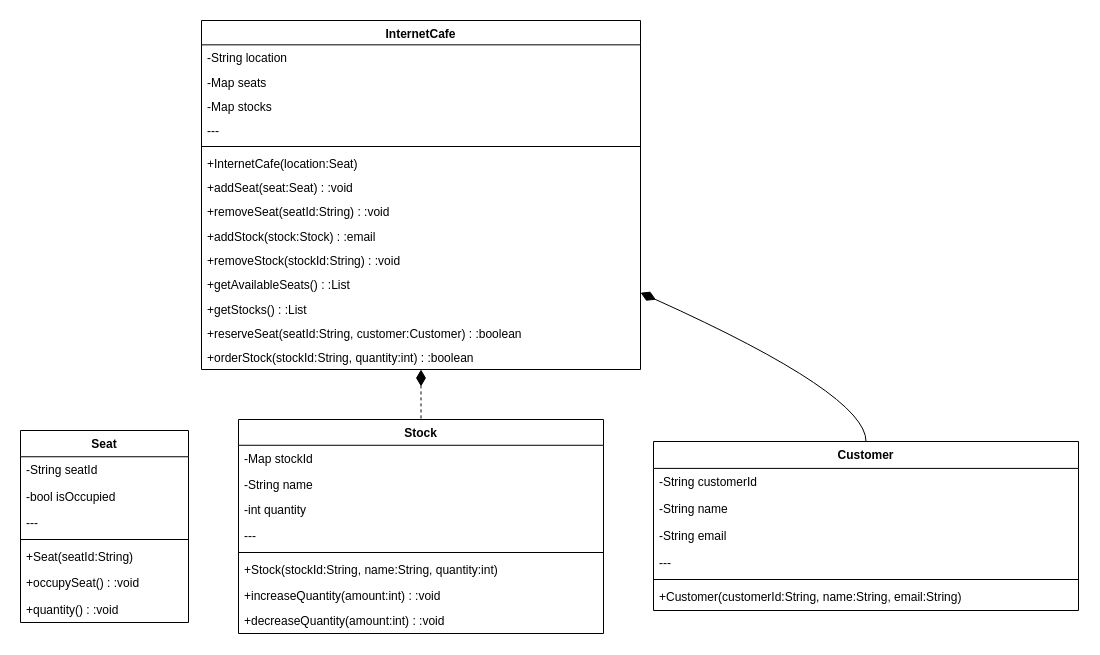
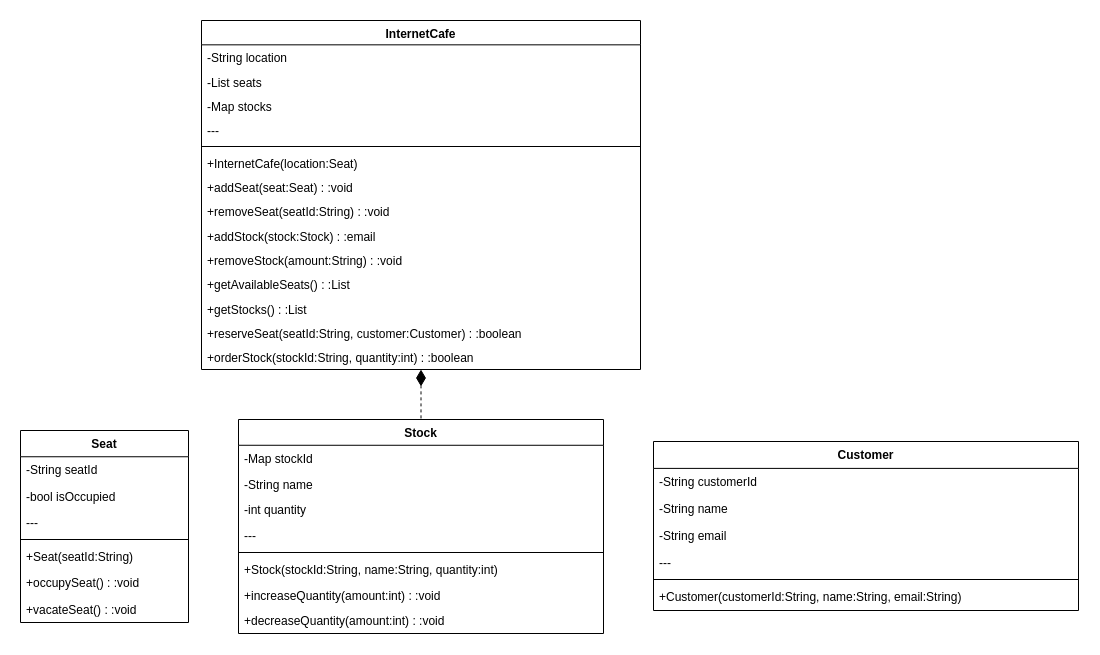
  <mxCell id="0" />
  <mxCell id="1" parent="0" />
  <mxCell id="2" value="InternetCafe" style="swimlane;fontStyle=1;align=center;verticalAlign=top;childLayout=stackLayout;horizontal=1;startSize=24.329;horizontalStack=0;resizeParent=1;resizeParentMax=0;resizeLast=0;collapsible=0;marginBottom=0;" vertex="1" parent="1"><mxGeometry x="201" y="20" width="439" height="349" as="geometry" /></mxCell>
  <mxCell id="3" value="-String location" style="text;strokeColor=none;fillColor=none;align=left;verticalAlign=top;spacingLeft=4;spacingRight=4;overflow=hidden;rotatable=0;points=[[0,0.5],[1,0.5]];portConstraint=eastwest;" vertex="1" parent="2"><mxGeometry y="24" width="439" height="24" as="geometry" /></mxCell>
- <mxCell id="4" value="-Map seats" style="text;strokeColor=none;fillColor=none;align=left;verticalAlign=top;spacingLeft=4;spacingRight=4;overflow=hidden;rotatable=0;points=[[0,0.5],[1,0.5]];portConstraint=eastwest;" vertex="1" parent="2"><mxGeometry y="49" width="439" height="24" as="geometry" /></mxCell>
+ <mxCell id="4" value="-List seats" style="text;strokeColor=none;fillColor=none;align=left;verticalAlign=top;spacingLeft=4;spacingRight=4;overflow=hidden;rotatable=0;points=[[0,0.5],[1,0.5]];portConstraint=eastwest;" vertex="1" parent="2"><mxGeometry y="49" width="439" height="24" as="geometry" /></mxCell>
  <mxCell id="5" value="-Map stocks" style="text;strokeColor=none;fillColor=none;align=left;verticalAlign=top;spacingLeft=4;spacingRight=4;overflow=hidden;rotatable=0;points=[[0,0.5],[1,0.5]];portConstraint=eastwest;" vertex="1" parent="2"><mxGeometry y="73" width="439" height="24" as="geometry" /></mxCell>
  <mxCell id="6" value="---" style="text;strokeColor=none;fillColor=none;align=left;verticalAlign=top;spacingLeft=4;spacingRight=4;overflow=hidden;rotatable=0;points=[[0,0.5],[1,0.5]];portConstraint=eastwest;" vertex="1" parent="2"><mxGeometry y="97" width="439" height="24" as="geometry" /></mxCell>
  <mxCell id="7" style="line;strokeWidth=1;fillColor=none;align=left;verticalAlign=middle;spacingTop=-1;spacingLeft=3;spacingRight=3;rotatable=0;labelPosition=right;points=[];portConstraint=eastwest;strokeColor=inherit;" vertex="1" parent="2"><mxGeometry y="122" width="439" height="8" as="geometry" /></mxCell>
  <mxCell id="8" value="+InternetCafe(location:Seat)" style="text;strokeColor=none;fillColor=none;align=left;verticalAlign=top;spacingLeft=4;spacingRight=4;overflow=hidden;rotatable=0;points=[[0,0.5],[1,0.5]];portConstraint=eastwest;" vertex="1" parent="2"><mxGeometry y="130" width="439" height="24" as="geometry" /></mxCell>
  <mxCell id="9" value="+addSeat(seat:Seat) : :void" style="text;strokeColor=none;fillColor=none;align=left;verticalAlign=top;spacingLeft=4;spacingRight=4;overflow=hidden;rotatable=0;points=[[0,0.5],[1,0.5]];portConstraint=eastwest;" vertex="1" parent="2"><mxGeometry y="154" width="439" height="24" as="geometry" /></mxCell>
  <mxCell id="10" value="+removeSeat(seatId:String) : :void" style="text;strokeColor=none;fillColor=none;align=left;verticalAlign=top;spacingLeft=4;spacingRight=4;overflow=hidden;rotatable=0;points=[[0,0.5],[1,0.5]];portConstraint=eastwest;" vertex="1" parent="2"><mxGeometry y="178" width="439" height="24" as="geometry" /></mxCell>
  <mxCell id="11" value="+addStock(stock:Stock) : :email" style="text;strokeColor=none;fillColor=none;align=left;verticalAlign=top;spacingLeft=4;spacingRight=4;overflow=hidden;rotatable=0;points=[[0,0.5],[1,0.5]];portConstraint=eastwest;" vertex="1" parent="2"><mxGeometry y="203" width="439" height="24" as="geometry" /></mxCell>
- <mxCell id="12" value="+removeStock(stockId:String) : :void" style="text;strokeColor=none;fillColor=none;align=left;verticalAlign=top;spacingLeft=4;spacingRight=4;overflow=hidden;rotatable=0;points=[[0,0.5],[1,0.5]];portConstraint=eastwest;" vertex="1" parent="2"><mxGeometry y="227" width="439" height="24" as="geometry" /></mxCell>
+ <mxCell id="12" value="+removeStock(amount:String) : :void" style="text;strokeColor=none;fillColor=none;align=left;verticalAlign=top;spacingLeft=4;spacingRight=4;overflow=hidden;rotatable=0;points=[[0,0.5],[1,0.5]];portConstraint=eastwest;" vertex="1" parent="2"><mxGeometry y="227" width="439" height="24" as="geometry" /></mxCell>
  <mxCell id="13" value="+getAvailableSeats() : :List" style="text;strokeColor=none;fillColor=none;align=left;verticalAlign=top;spacingLeft=4;spacingRight=4;overflow=hidden;rotatable=0;points=[[0,0.5],[1,0.5]];portConstraint=eastwest;" vertex="1" parent="2"><mxGeometry y="251" width="439" height="24" as="geometry" /></mxCell>
  <mxCell id="14" value="+getStocks() : :List" style="text;strokeColor=none;fillColor=none;align=left;verticalAlign=top;spacingLeft=4;spacingRight=4;overflow=hidden;rotatable=0;points=[[0,0.5],[1,0.5]];portConstraint=eastwest;" vertex="1" parent="2"><mxGeometry y="276" width="439" height="24" as="geometry" /></mxCell>
  <mxCell id="15" value="+reserveSeat(seatId:String, customer:Customer) : :boolean" style="text;strokeColor=none;fillColor=none;align=left;verticalAlign=top;spacingLeft=4;spacingRight=4;overflow=hidden;rotatable=0;points=[[0,0.5],[1,0.5]];portConstraint=eastwest;" vertex="1" parent="2"><mxGeometry y="300" width="439" height="24" as="geometry" /></mxCell>
  <mxCell id="16" value="+orderStock(stockId:String, quantity:int) : :boolean" style="text;strokeColor=none;fillColor=none;align=left;verticalAlign=top;spacingLeft=4;spacingRight=4;overflow=hidden;rotatable=0;points=[[0,0.5],[1,0.5]];portConstraint=eastwest;" vertex="1" parent="2"><mxGeometry y="324" width="439" height="24" as="geometry" /></mxCell>
  <mxCell id="17" value="Seat" style="swimlane;fontStyle=1;align=center;verticalAlign=top;childLayout=stackLayout;horizontal=1;startSize=26.257;horizontalStack=0;resizeParent=1;resizeParentMax=0;resizeLast=0;collapsible=0;marginBottom=0;" vertex="1" parent="1"><mxGeometry x="20" y="430" width="168" height="192" as="geometry" /></mxCell>
  <mxCell id="18" value="-String seatId" style="text;strokeColor=none;fillColor=none;align=left;verticalAlign=top;spacingLeft=4;spacingRight=4;overflow=hidden;rotatable=0;points=[[0,0.5],[1,0.5]];portConstraint=eastwest;" vertex="1" parent="17"><mxGeometry y="26" width="168" height="26" as="geometry" /></mxCell>
  <mxCell id="19" value="-bool isOccupied" style="text;strokeColor=none;fillColor=none;align=left;verticalAlign=top;spacingLeft=4;spacingRight=4;overflow=hidden;rotatable=0;points=[[0,0.5],[1,0.5]];portConstraint=eastwest;" vertex="1" parent="17"><mxGeometry y="53" width="168" height="26" as="geometry" /></mxCell>
  <mxCell id="20" value="---" style="text;strokeColor=none;fillColor=none;align=left;verticalAlign=top;spacingLeft=4;spacingRight=4;overflow=hidden;rotatable=0;points=[[0,0.5],[1,0.5]];portConstraint=eastwest;" vertex="1" parent="17"><mxGeometry y="79" width="168" height="26" as="geometry" /></mxCell>
  <mxCell id="21" style="line;strokeWidth=1;fillColor=none;align=left;verticalAlign=middle;spacingTop=-1;spacingLeft=3;spacingRight=3;rotatable=0;labelPosition=right;points=[];portConstraint=eastwest;strokeColor=inherit;" vertex="1" parent="17"><mxGeometry y="105" width="168" height="8" as="geometry" /></mxCell>
  <mxCell id="22" value="+Seat(seatId:String)" style="text;strokeColor=none;fillColor=none;align=left;verticalAlign=top;spacingLeft=4;spacingRight=4;overflow=hidden;rotatable=0;points=[[0,0.5],[1,0.5]];portConstraint=eastwest;" vertex="1" parent="17"><mxGeometry y="113" width="168" height="26" as="geometry" /></mxCell>
  <mxCell id="23" value="+occupySeat() : :void" style="text;strokeColor=none;fillColor=none;align=left;verticalAlign=top;spacingLeft=4;spacingRight=4;overflow=hidden;rotatable=0;points=[[0,0.5],[1,0.5]];portConstraint=eastwest;" vertex="1" parent="17"><mxGeometry y="139" width="168" height="26" as="geometry" /></mxCell>
- <mxCell id="24" value="+quantity() : :void" style="text;strokeColor=none;fillColor=none;align=left;verticalAlign=top;spacingLeft=4;spacingRight=4;overflow=hidden;rotatable=0;points=[[0,0.5],[1,0.5]];portConstraint=eastwest;" vertex="1" parent="17"><mxGeometry y="166" width="168" height="26" as="geometry" /></mxCell>
+ <mxCell id="24" value="+vacateSeat() : :void" style="text;strokeColor=none;fillColor=none;align=left;verticalAlign=top;spacingLeft=4;spacingRight=4;overflow=hidden;rotatable=0;points=[[0,0.5],[1,0.5]];portConstraint=eastwest;" vertex="1" parent="17"><mxGeometry y="166" width="168" height="26" as="geometry" /></mxCell>
  <mxCell id="25" value="Stock" style="swimlane;fontStyle=1;align=center;verticalAlign=top;childLayout=stackLayout;horizontal=1;startSize=25.775;horizontalStack=0;resizeParent=1;resizeParentMax=0;resizeLast=0;collapsible=0;marginBottom=0;" vertex="1" parent="1"><mxGeometry x="238" y="419" width="365" height="214" as="geometry" /></mxCell>
  <mxCell id="26" value="-Map stockId" style="text;strokeColor=none;fillColor=none;align=left;verticalAlign=top;spacingLeft=4;spacingRight=4;overflow=hidden;rotatable=0;points=[[0,0.5],[1,0.5]];portConstraint=eastwest;" vertex="1" parent="25"><mxGeometry y="26" width="365" height="26" as="geometry" /></mxCell>
  <mxCell id="27" value="-String name" style="text;strokeColor=none;fillColor=none;align=left;verticalAlign=top;spacingLeft=4;spacingRight=4;overflow=hidden;rotatable=0;points=[[0,0.5],[1,0.5]];portConstraint=eastwest;" vertex="1" parent="25"><mxGeometry y="52" width="365" height="26" as="geometry" /></mxCell>
  <mxCell id="28" value="-int quantity" style="text;strokeColor=none;fillColor=none;align=left;verticalAlign=top;spacingLeft=4;spacingRight=4;overflow=hidden;rotatable=0;points=[[0,0.5],[1,0.5]];portConstraint=eastwest;" vertex="1" parent="25"><mxGeometry y="77" width="365" height="26" as="geometry" /></mxCell>
  <mxCell id="29" value="---" style="text;strokeColor=none;fillColor=none;align=left;verticalAlign=top;spacingLeft=4;spacingRight=4;overflow=hidden;rotatable=0;points=[[0,0.5],[1,0.5]];portConstraint=eastwest;" vertex="1" parent="25"><mxGeometry y="103" width="365" height="26" as="geometry" /></mxCell>
  <mxCell id="30" style="line;strokeWidth=1;fillColor=none;align=left;verticalAlign=middle;spacingTop=-1;spacingLeft=3;spacingRight=3;rotatable=0;labelPosition=right;points=[];portConstraint=eastwest;strokeColor=inherit;" vertex="1" parent="25"><mxGeometry y="129" width="365" height="8" as="geometry" /></mxCell>
  <mxCell id="31" value="+Stock(stockId:String, name:String, quantity:int)" style="text;strokeColor=none;fillColor=none;align=left;verticalAlign=top;spacingLeft=4;spacingRight=4;overflow=hidden;rotatable=0;points=[[0,0.5],[1,0.5]];portConstraint=eastwest;" vertex="1" parent="25"><mxGeometry y="137" width="365" height="26" as="geometry" /></mxCell>
  <mxCell id="32" value="+increaseQuantity(amount:int) : :void" style="text;strokeColor=none;fillColor=none;align=left;verticalAlign=top;spacingLeft=4;spacingRight=4;overflow=hidden;rotatable=0;points=[[0,0.5],[1,0.5]];portConstraint=eastwest;" vertex="1" parent="25"><mxGeometry y="163" width="365" height="26" as="geometry" /></mxCell>
  <mxCell id="33" value="+decreaseQuantity(amount:int) : :void" style="text;strokeColor=none;fillColor=none;align=left;verticalAlign=top;spacingLeft=4;spacingRight=4;overflow=hidden;rotatable=0;points=[[0,0.5],[1,0.5]];portConstraint=eastwest;" vertex="1" parent="25"><mxGeometry y="188" width="365" height="26" as="geometry" /></mxCell>
  <mxCell id="34" value="Customer" style="swimlane;fontStyle=1;align=center;verticalAlign=top;childLayout=stackLayout;horizontal=1;startSize=26.9;horizontalStack=0;resizeParent=1;resizeParentMax=0;resizeLast=0;collapsible=0;marginBottom=0;" vertex="1" parent="1"><mxGeometry x="653" y="441" width="425" height="169" as="geometry" /></mxCell>
  <mxCell id="35" value="-String customerId" style="text;strokeColor=none;fillColor=none;align=left;verticalAlign=top;spacingLeft=4;spacingRight=4;overflow=hidden;rotatable=0;points=[[0,0.5],[1,0.5]];portConstraint=eastwest;" vertex="1" parent="34"><mxGeometry y="27" width="425" height="27" as="geometry" /></mxCell>
  <mxCell id="36" value="-String name" style="text;strokeColor=none;fillColor=none;align=left;verticalAlign=top;spacingLeft=4;spacingRight=4;overflow=hidden;rotatable=0;points=[[0,0.5],[1,0.5]];portConstraint=eastwest;" vertex="1" parent="34"><mxGeometry y="54" width="425" height="27" as="geometry" /></mxCell>
  <mxCell id="37" value="-String email" style="text;strokeColor=none;fillColor=none;align=left;verticalAlign=top;spacingLeft=4;spacingRight=4;overflow=hidden;rotatable=0;points=[[0,0.5],[1,0.5]];portConstraint=eastwest;" vertex="1" parent="34"><mxGeometry y="81" width="425" height="27" as="geometry" /></mxCell>
  <mxCell id="38" value="---" style="text;strokeColor=none;fillColor=none;align=left;verticalAlign=top;spacingLeft=4;spacingRight=4;overflow=hidden;rotatable=0;points=[[0,0.5],[1,0.5]];portConstraint=eastwest;" vertex="1" parent="34"><mxGeometry y="108" width="425" height="27" as="geometry" /></mxCell>
  <mxCell id="39" style="line;strokeWidth=1;fillColor=none;align=left;verticalAlign=middle;spacingTop=-1;spacingLeft=3;spacingRight=3;rotatable=0;labelPosition=right;points=[];portConstraint=eastwest;strokeColor=inherit;" vertex="1" parent="34"><mxGeometry y="134" width="425" height="8" as="geometry" /></mxCell>
  <mxCell id="40" value="+Customer(customerId:String, name:String, email:String)" style="text;strokeColor=none;fillColor=none;align=left;verticalAlign=top;spacingLeft=4;spacingRight=4;overflow=hidden;rotatable=0;points=[[0,0.5],[1,0.5]];portConstraint=eastwest;" vertex="1" parent="34"><mxGeometry y="142" width="425" height="27" as="geometry" /></mxCell>
  <mxCell id="41" value="" style="curved=1;startArrow=diamondThin;startSize=14;startFill=1;endArrow=none;exitX=0.5;exitY=1;entryX=0.5;entryY=0;dashed=1;" edge="1" parent="1" source="2" target="25"><mxGeometry relative="1" as="geometry"><Array as="points" /></mxGeometry></mxCell>
- <mxCell id="42" value="" style="curved=1;startArrow=diamondThin;startSize=14;startFill=1;endArrow=none;exitX=1;exitY=0.78;entryX=0.5;entryY=0;" edge="1" parent="1" source="2" target="34"><mxGeometry relative="1" as="geometry"><Array as="points"><mxPoint x="866" y="394" /></Array></mxGeometry></mxCell>
